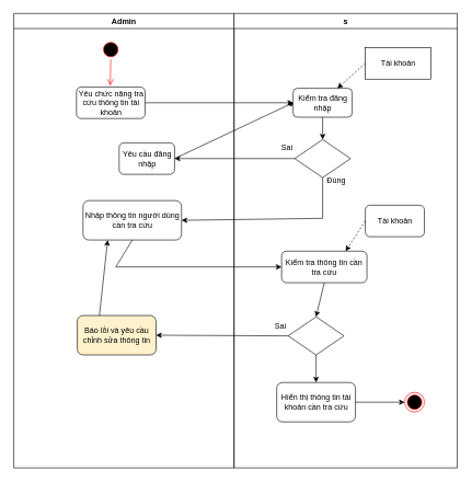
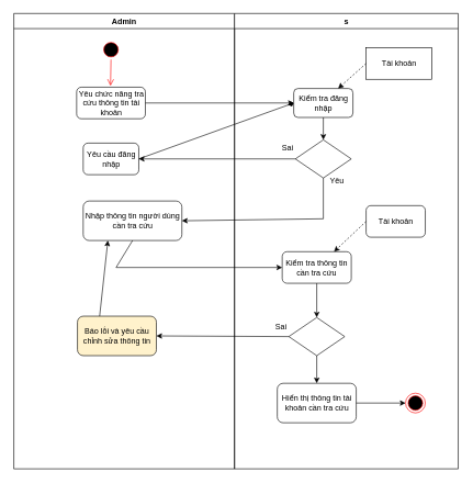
  <mxCell id="0" />
  <mxCell id="1" parent="0" />
  <mxCell id="2" value="Admin" style="swimlane;whiteSpace=wrap" parent="1" vertex="1"><mxGeometry x="20" y="20" width="335.5" height="692" as="geometry" /></mxCell>
  <mxCell id="3" value="" style="ellipse;shape=startState;fillColor=#000000;strokeColor=#ff0000;" parent="2" vertex="1"><mxGeometry x="132.75" y="40" width="30" height="30" as="geometry" /></mxCell>
  <mxCell id="4" value="" style="edgeStyle=elbowEdgeStyle;elbow=horizontal;verticalAlign=bottom;endArrow=open;endSize=8;strokeColor=#FF0000;endFill=1;rounded=0" parent="2" source="3" edge="1"><mxGeometry x="100" y="40" as="geometry"><mxPoint x="147.25" y="110" as="targetPoint" /></mxGeometry></mxCell>
  <mxCell id="5" value="Yêu chức năng tra cứu thông tin tài khoản" style="rounded=1;whiteSpace=wrap;html=1;" vertex="1" parent="2"><mxGeometry x="95.5" y="112" width="104.5" height="48" as="geometry" /></mxCell>
  <mxCell id="6" value="" style="endArrow=classic;html=1;rounded=0;exitX=1;exitY=0.5;exitDx=0;exitDy=0;" edge="1" parent="2" source="5"><mxGeometry width="50" height="50" relative="1" as="geometry"><mxPoint x="205.5" y="172" as="sourcePoint" /><mxPoint x="425.5" y="136" as="targetPoint" /></mxGeometry></mxCell>
- <mxCell id="7" value="Yêu cầu đăng nhập" style="rounded=1;whiteSpace=wrap;html=1;" vertex="1" parent="2"><mxGeometry x="160.5" y="197" width="84.5" height="48" as="geometry" /></mxCell>
+ <mxCell id="7" value="Yêu cầu đăng nhập" style="rounded=1;whiteSpace=wrap;html=1;" vertex="1" parent="2"><mxGeometry x="105.5" y="197" width="84.5" height="48" as="geometry" /></mxCell>
  <mxCell id="8" value="Nhập thông tin người dùng cần tra cứu" style="rounded=1;whiteSpace=wrap;html=1;" vertex="1" parent="2"><mxGeometry x="105.5" y="285" width="150" height="60" as="geometry" /></mxCell>
  <mxCell id="9" value="Báo lỗi và yêu cầu chỉnh sửa thông tin" style="rounded=1;whiteSpace=wrap;html=1;fillColor=#fff2cc;" vertex="1" parent="2"><mxGeometry x="96.75" y="460" width="120" height="60" as="geometry" /></mxCell>
  <mxCell id="10" value="" style="endArrow=classic;html=1;rounded=0;entryX=0.25;entryY=1;entryDx=0;entryDy=0;exitX=0.281;exitY=0;exitDx=0;exitDy=0;exitPerimeter=0;" edge="1" parent="2" source="9" target="8"><mxGeometry width="50" height="50" relative="1" as="geometry"><mxPoint x="65.5" y="452" as="sourcePoint" /><mxPoint x="115.5" y="402" as="targetPoint" /></mxGeometry></mxCell>
  <mxCell id="11" value="s" style="swimlane;whiteSpace=wrap" parent="1" vertex="1"><mxGeometry x="355.5" y="20" width="340" height="692" as="geometry" /></mxCell>
  <mxCell id="12" value="Kiểm tra đăng nhập" style="rounded=1;whiteSpace=wrap;html=1;" vertex="1" parent="11"><mxGeometry x="90" y="114" width="90" height="44" as="geometry" /></mxCell>
  <mxCell id="13" value="Tài khoản" style="rounded=0;whiteSpace=wrap;html=1;" vertex="1" parent="11"><mxGeometry x="200" y="52" width="100" height="48" as="geometry" /></mxCell>
  <mxCell id="14" value="" style="html=1;labelBackgroundColor=#ffffff;startArrow=none;startFill=0;startSize=6;endArrow=classic;endFill=1;endSize=6;jettySize=auto;orthogonalLoop=1;strokeWidth=1;dashed=1;fontSize=14;rounded=0;entryX=0.75;entryY=0;entryDx=0;entryDy=0;exitX=0;exitY=0.5;exitDx=0;exitDy=0;" edge="1" parent="11" source="13" target="12"><mxGeometry width="60" height="60" relative="1" as="geometry"><mxPoint x="130" y="232" as="sourcePoint" /><mxPoint x="190" y="172" as="targetPoint" /></mxGeometry></mxCell>
  <mxCell id="15" value="" style="rhombus;whiteSpace=wrap;html=1;" vertex="1" parent="11"><mxGeometry x="92.5" y="192" width="85" height="58" as="geometry" /></mxCell>
  <mxCell id="16" value="" style="endArrow=classic;html=1;rounded=0;entryX=0.5;entryY=0;entryDx=0;entryDy=0;exitX=0.5;exitY=1;exitDx=0;exitDy=0;" edge="1" parent="11" source="12" target="15"><mxGeometry width="50" height="50" relative="1" as="geometry"><mxPoint x="-170" y="282" as="sourcePoint" /><mxPoint x="-120" y="232" as="targetPoint" /></mxGeometry></mxCell>
- <mxCell id="17" value="Đúng" style="text;html=1;align=center;verticalAlign=middle;resizable=0;points=[];autosize=1;strokeColor=none;fillColor=none;" vertex="1" parent="11"><mxGeometry x="130" y="240" width="50" height="30" as="geometry" /></mxCell>
- <mxCell id="18" value="Kiểm tra thông tin cần tra cứu" style="rounded=1;whiteSpace=wrap;html=1;" vertex="1" parent="11"><mxGeometry x="72.5" y="362" width="130" height="48" as="geometry" /></mxCell>
+ <mxCell id="17" value="Yêu" style="text;html=1;align=center;verticalAlign=middle;resizable=0;points=[];autosize=1;strokeColor=none;fillColor=none;" vertex="1" parent="11"><mxGeometry x="130" y="240" width="50" height="30" as="geometry" /></mxCell>
+ <mxCell id="18" value="Kiểm tra thông tin cần tra cứu" style="rounded=1;whiteSpace=wrap;html=1;" vertex="1" parent="11"><mxGeometry x="72.5" y="362" width="105" height="48" as="geometry" /></mxCell>
  <mxCell id="19" value="Tài khoản" style="rounded=1;whiteSpace=wrap;html=1;" vertex="1" parent="11"><mxGeometry x="200" y="292" width="90" height="48" as="geometry" /></mxCell>
  <mxCell id="20" value="" style="html=1;labelBackgroundColor=#ffffff;startArrow=none;startFill=0;startSize=6;endArrow=classic;endFill=1;endSize=6;jettySize=auto;orthogonalLoop=1;strokeWidth=1;dashed=1;fontSize=14;rounded=0;entryX=0.75;entryY=0;entryDx=0;entryDy=0;exitX=0;exitY=0.5;exitDx=0;exitDy=0;" edge="1" parent="11" source="19" target="18"><mxGeometry width="60" height="60" relative="1" as="geometry"><mxPoint x="252" y="212" as="sourcePoint" /><mxPoint x="210" y="250" as="targetPoint" /></mxGeometry></mxCell>
  <mxCell id="21" value="" style="endArrow=classic;html=1;rounded=0;exitX=0.5;exitY=1;exitDx=0;exitDy=0;entryX=0.5;entryY=0;entryDx=0;entryDy=0;" edge="1" parent="11" source="18" target="22"><mxGeometry width="50" height="50" relative="1" as="geometry"><mxPoint x="110" y="492" as="sourcePoint" /><mxPoint x="125" y="462" as="targetPoint" /></mxGeometry></mxCell>
  <mxCell id="22" value="" style="rhombus;whiteSpace=wrap;html=1;" vertex="1" parent="11"><mxGeometry x="82.5" y="462" width="85" height="58" as="geometry" /></mxCell>
  <mxCell id="23" value="Sai" style="text;html=1;align=center;verticalAlign=middle;resizable=0;points=[];autosize=1;strokeColor=none;fillColor=none;" vertex="1" parent="11"><mxGeometry x="50" y="462" width="40" height="30" as="geometry" /></mxCell>
  <mxCell id="24" value="" style="endArrow=classic;html=1;rounded=0;exitX=0.5;exitY=1;exitDx=0;exitDy=0;entryX=0.5;entryY=0;entryDx=0;entryDy=0;" edge="1" parent="11" source="22" target="25"><mxGeometry width="50" height="50" relative="1" as="geometry"><mxPoint x="170" y="652" as="sourcePoint" /><mxPoint x="125" y="572" as="targetPoint" /></mxGeometry></mxCell>
  <mxCell id="25" value="Hiển thị thông tin tài khoản cần tra cứu" style="rounded=1;whiteSpace=wrap;html=1;" vertex="1" parent="11"><mxGeometry x="65" y="562" width="120" height="60" as="geometry" /></mxCell>
  <mxCell id="26" value="" style="endArrow=classic;html=1;rounded=0;exitX=1;exitY=0.5;exitDx=0;exitDy=0;" edge="1" parent="11" source="25"><mxGeometry width="50" height="50" relative="1" as="geometry"><mxPoint x="240" y="592" as="sourcePoint" /><mxPoint x="260" y="592" as="targetPoint" /></mxGeometry></mxCell>
  <mxCell id="27" value="" style="ellipse;html=1;shape=endState;fillColor=#000000;strokeColor=#ff0000;" vertex="1" parent="11"><mxGeometry x="260" y="577" width="30" height="30" as="geometry" /></mxCell>
  <mxCell id="28" value="" style="endArrow=classic;html=1;rounded=0;entryX=1;entryY=0.5;entryDx=0;entryDy=0;exitX=0;exitY=0.5;exitDx=0;exitDy=0;" edge="1" parent="1" source="15" target="7"><mxGeometry width="50" height="50" relative="1" as="geometry"><mxPoint x="265.5" y="282" as="sourcePoint" /><mxPoint x="315.5" y="232" as="targetPoint" /></mxGeometry></mxCell>
  <mxCell id="29" value="Sai" style="text;html=1;align=center;verticalAlign=middle;resizable=0;points=[];autosize=1;strokeColor=none;fillColor=none;" vertex="1" parent="1"><mxGeometry x="415.5" y="210" width="40" height="30" as="geometry" /></mxCell>
  <mxCell id="30" value="" style="endArrow=diamond;html=1;rounded=0;entryX=0;entryY=0.5;entryDx=0;entryDy=0;exitX=1;exitY=0.5;exitDx=0;exitDy=0;" edge="1" parent="1" source="7" target="12"><mxGeometry width="50" height="50" relative="1" as="geometry"><mxPoint x="285.5" y="242" as="sourcePoint" /><mxPoint x="335.5" y="192" as="targetPoint" /></mxGeometry></mxCell>
  <mxCell id="31" value="" style="endArrow=classic;html=1;rounded=0;exitX=0.5;exitY=1;exitDx=0;exitDy=0;entryX=1;entryY=0.5;entryDx=0;entryDy=0;" edge="1" parent="1" source="15" target="8"><mxGeometry width="50" height="50" relative="1" as="geometry"><mxPoint x="195.5" y="352" as="sourcePoint" /><mxPoint x="245.5" y="302" as="targetPoint" /><Array as="points"><mxPoint x="490.5" y="332" /></Array></mxGeometry></mxCell>
  <mxCell id="32" value="" style="endArrow=classic;html=1;rounded=0;exitX=0.5;exitY=1;exitDx=0;exitDy=0;entryX=0;entryY=0.5;entryDx=0;entryDy=0;" edge="1" parent="1" source="8" target="18"><mxGeometry width="50" height="50" relative="1" as="geometry"><mxPoint x="145.5" y="452" as="sourcePoint" /><mxPoint x="175.5" y="412" as="targetPoint" /><Array as="points"><mxPoint x="175.5" y="406" /></Array></mxGeometry></mxCell>
  <mxCell id="33" value="" style="endArrow=classic;html=1;rounded=0;exitX=0;exitY=0.5;exitDx=0;exitDy=0;entryX=1;entryY=0.5;entryDx=0;entryDy=0;" edge="1" parent="1" source="22" target="9"><mxGeometry width="50" height="50" relative="1" as="geometry"><mxPoint x="205.5" y="552" as="sourcePoint" /><mxPoint x="255.5" y="512" as="targetPoint" /></mxGeometry></mxCell>
